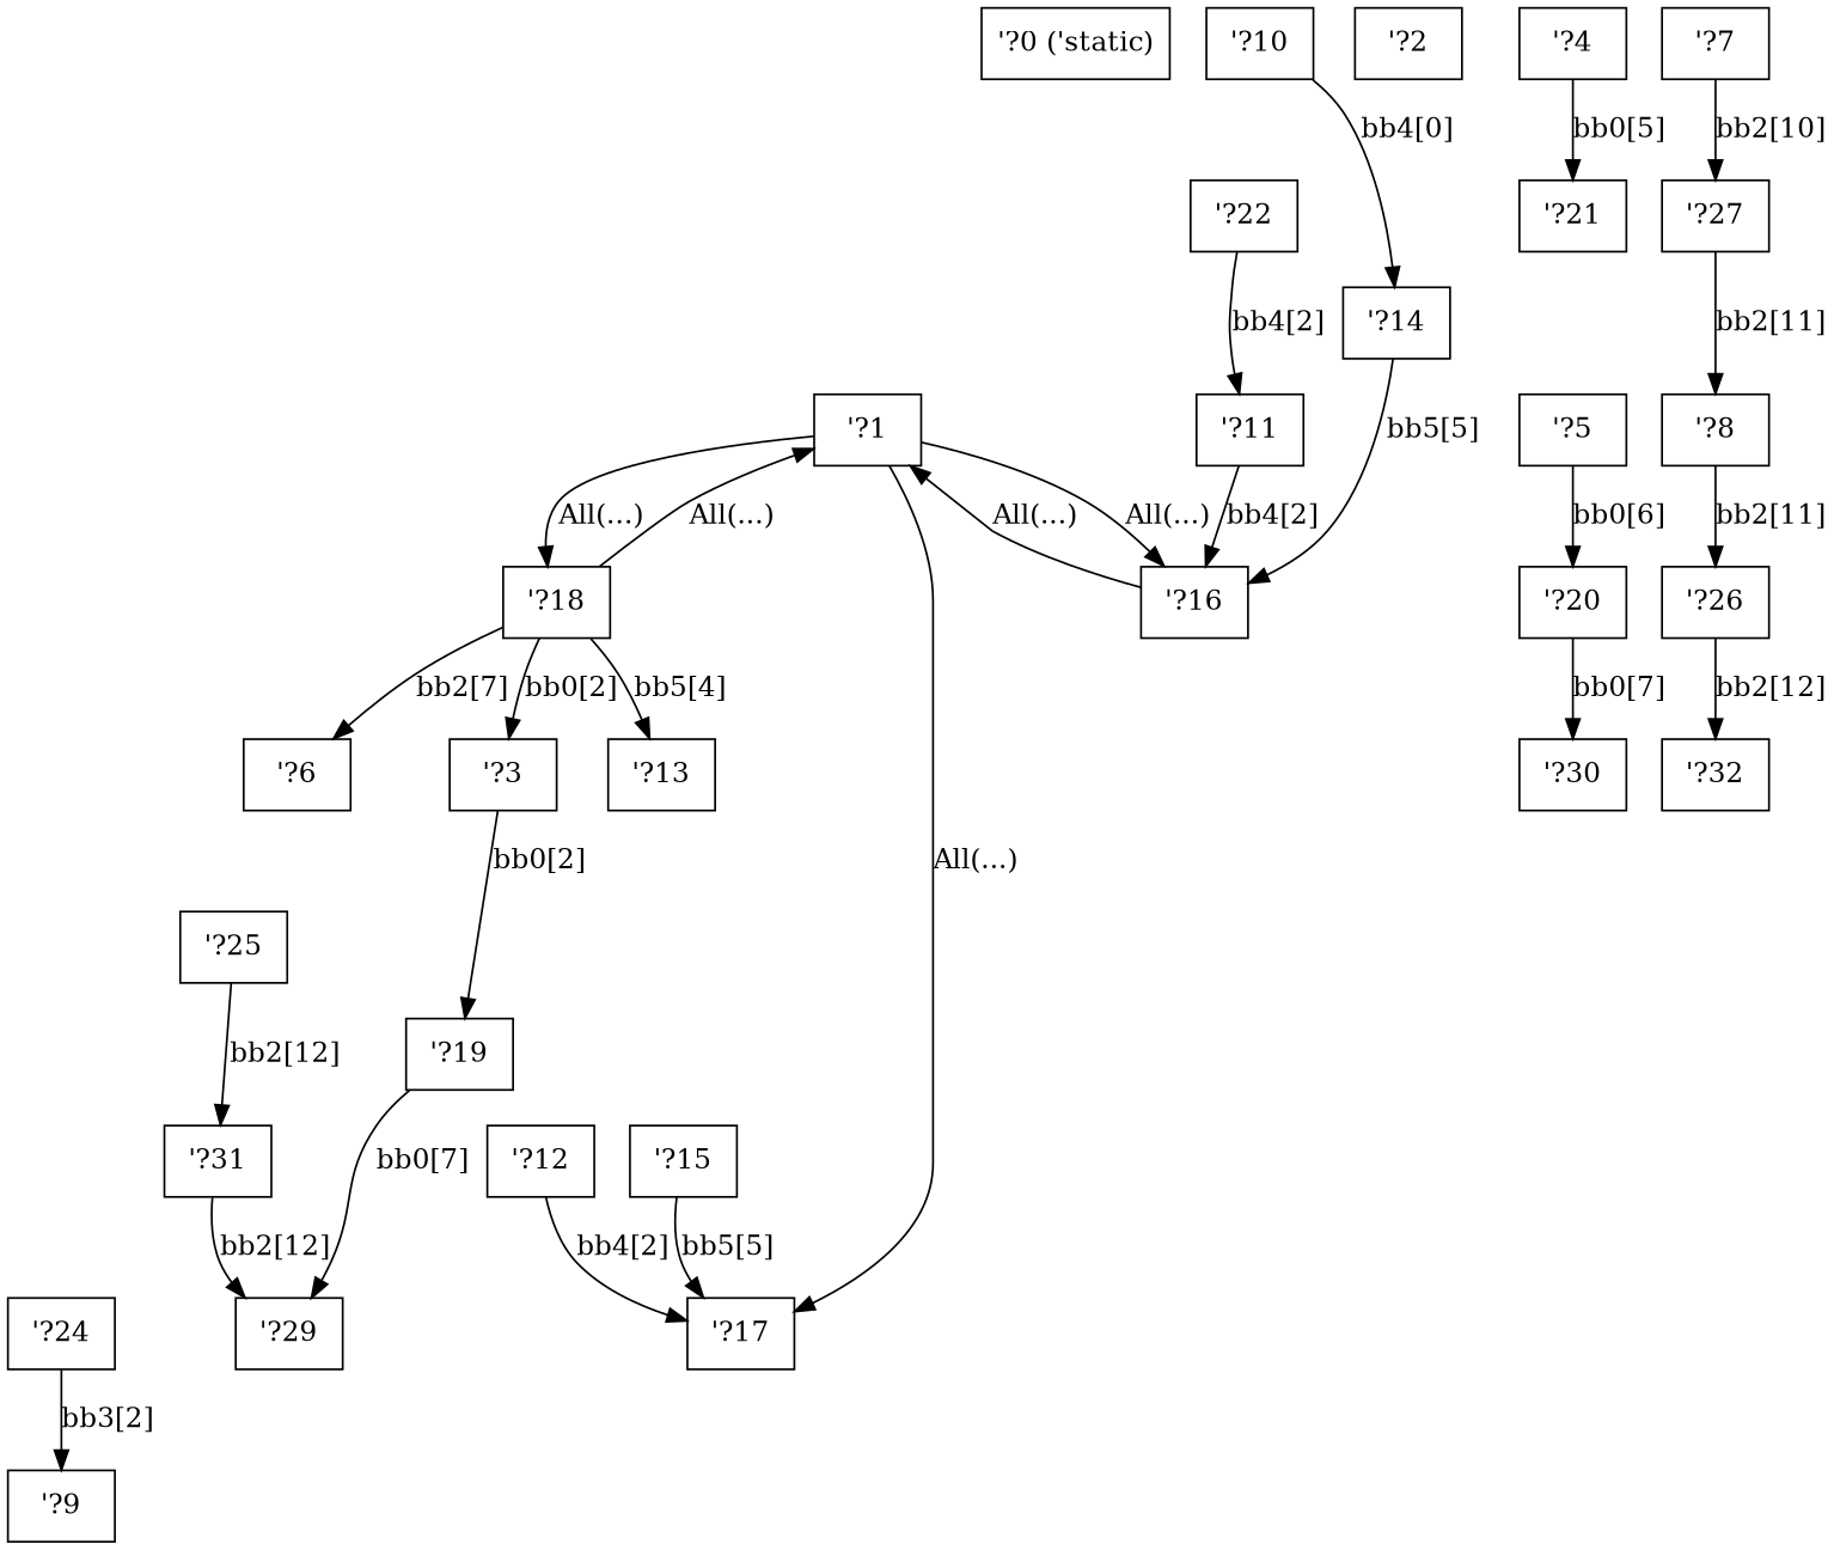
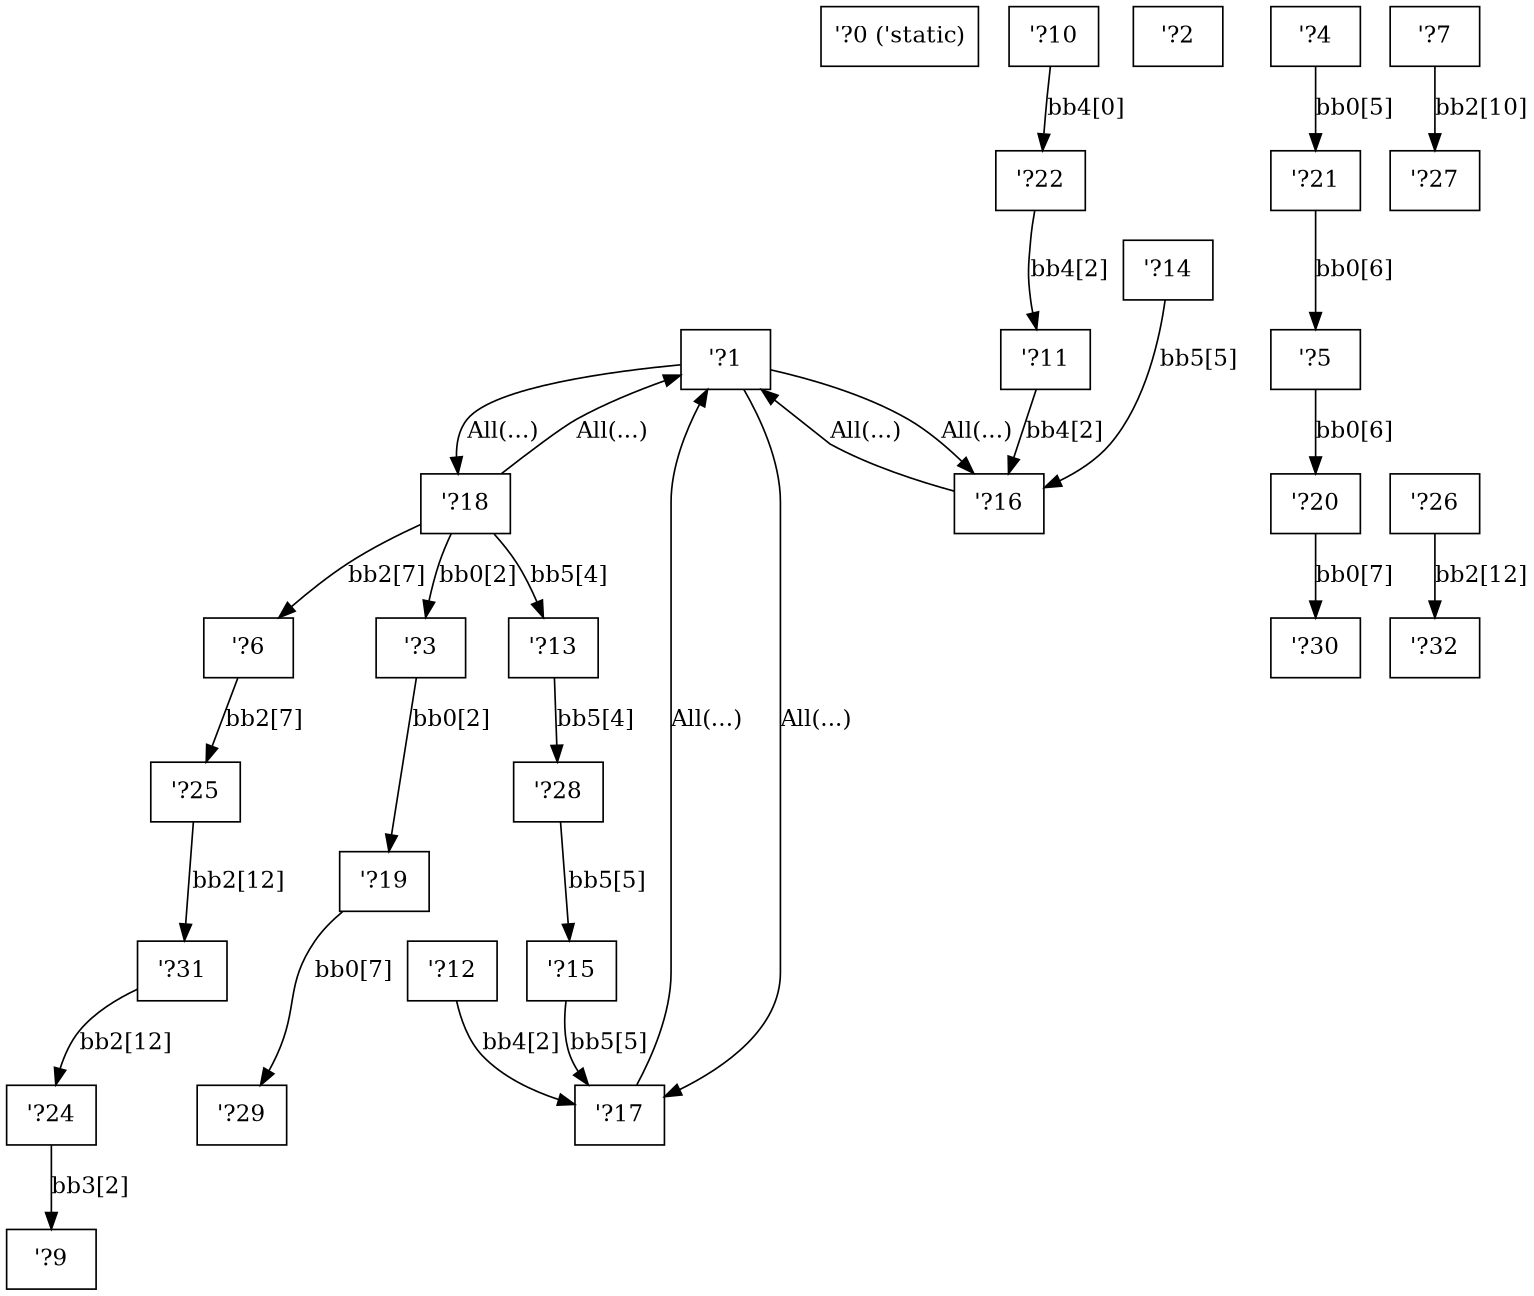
  digraph {
    node [shape=box]
    n1 [label="\'?0 (\'static)"]
    n2 [label="\'?1"]
    n3 [label="\'?16"]
    n4 [label="\'?17"]
    n5 [label="\'?18"]
    n6 [label="\'?3"]
    n7 [label="\'?6"]
    n8 [label="\'?13"]
    n9 [label="\'?2"]
    n10 [label="\'?19"]
    n11 [label="\'?29"]
    n12 [label="\'?4"]
    n13 [label="\'?21"]
    n14 [label="\'?5"]
    n15 [label="\'?20"]
    n16 [label="\'?30"]
    n17 [label="\'?25"]
    n18 [label="\'?31"]
    n19 [label="\'?7"]
    n20 [label="\'?27"]
-   n21 [label="\'?8"]
    n22 [label="\'?26"]
    n23 [label="\'?32"]
    n24 [label="\'?9"]
    n25 [label="\'?10"]
    n26 [label="\'?22"]
    n27 [label="\'?11"]
    n28 [label="\'?12"]
+   n29 [label="\'?28"]
    n30 [label="\'?15"]
    n31 [label="\'?14"]
    n32 [label="\'?24"]
    n2 -> n3 [label="All(...)"]
    n2 -> n4 [label="All(...)"]
    n2 -> n5 [label="All(...)"]
    n3 -> n2 [label="All(...)"]
+   n4 -> n2 [label="All(...)"]
    n5 -> n2 [label="All(...)"]
    n5 -> n6 [label="bb0[2]"]
    n5 -> n7 [label="bb2[7]"]
    n5 -> n8 [label="bb5[4]"]
    n6 -> n10 [label="bb0[2]"]
+   n7 -> n17 [label="bb2[7]"]
+   n8 -> n29 [label="bb5[4]"]
    n10 -> n11 [label="bb0[7]"]
    n12 -> n13 [label="bb0[5]"]
+   n13 -> n14 [label="bb0[6]"]
    n14 -> n15 [label="bb0[6]"]
    n15 -> n16 [label="bb0[7]"]
    n17 -> n18 [label="bb2[12]"]
-   n18 -> n11 [label="bb2[12]"]
+   n18 -> n32 [label="bb2[12]"]
    n19 -> n20 [label="bb2[10]"]
-   n20 -> n21 [label="bb2[11]"]
-   n21 -> n22 [label="bb2[11]"]
    n22 -> n23 [label="bb2[12]"]
-   n25 -> n31 [label="bb4[0]"]
+   n25 -> n26 [label="bb4[0]"]
    n26 -> n27 [label="bb4[2]"]
    n27 -> n3 [label="bb4[2]"]
    n28 -> n4 [label="bb4[2]"]
+   n29 -> n30 [label="bb5[5]"]
    n30 -> n4 [label="bb5[5]"]
    n31 -> n3 [label="bb5[5]"]
    n32 -> n24 [label="bb3[2]"]
  }
